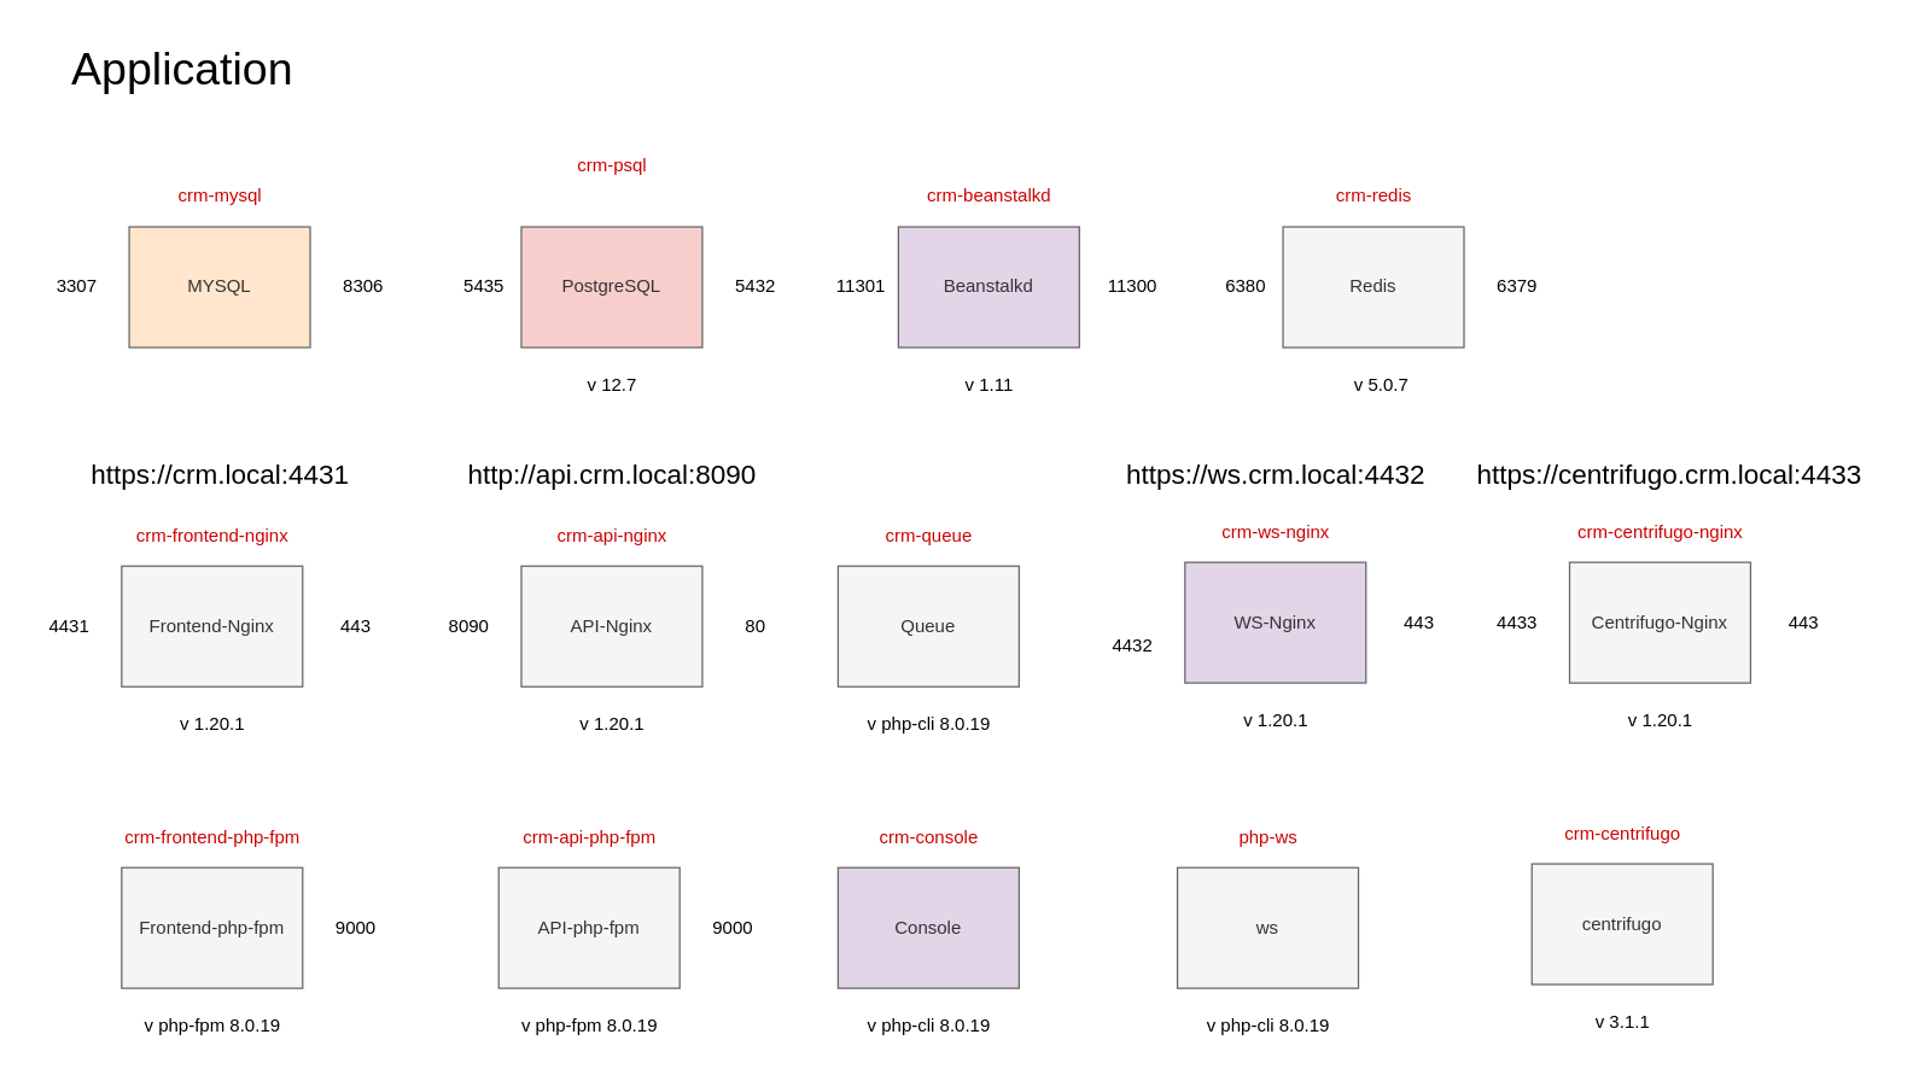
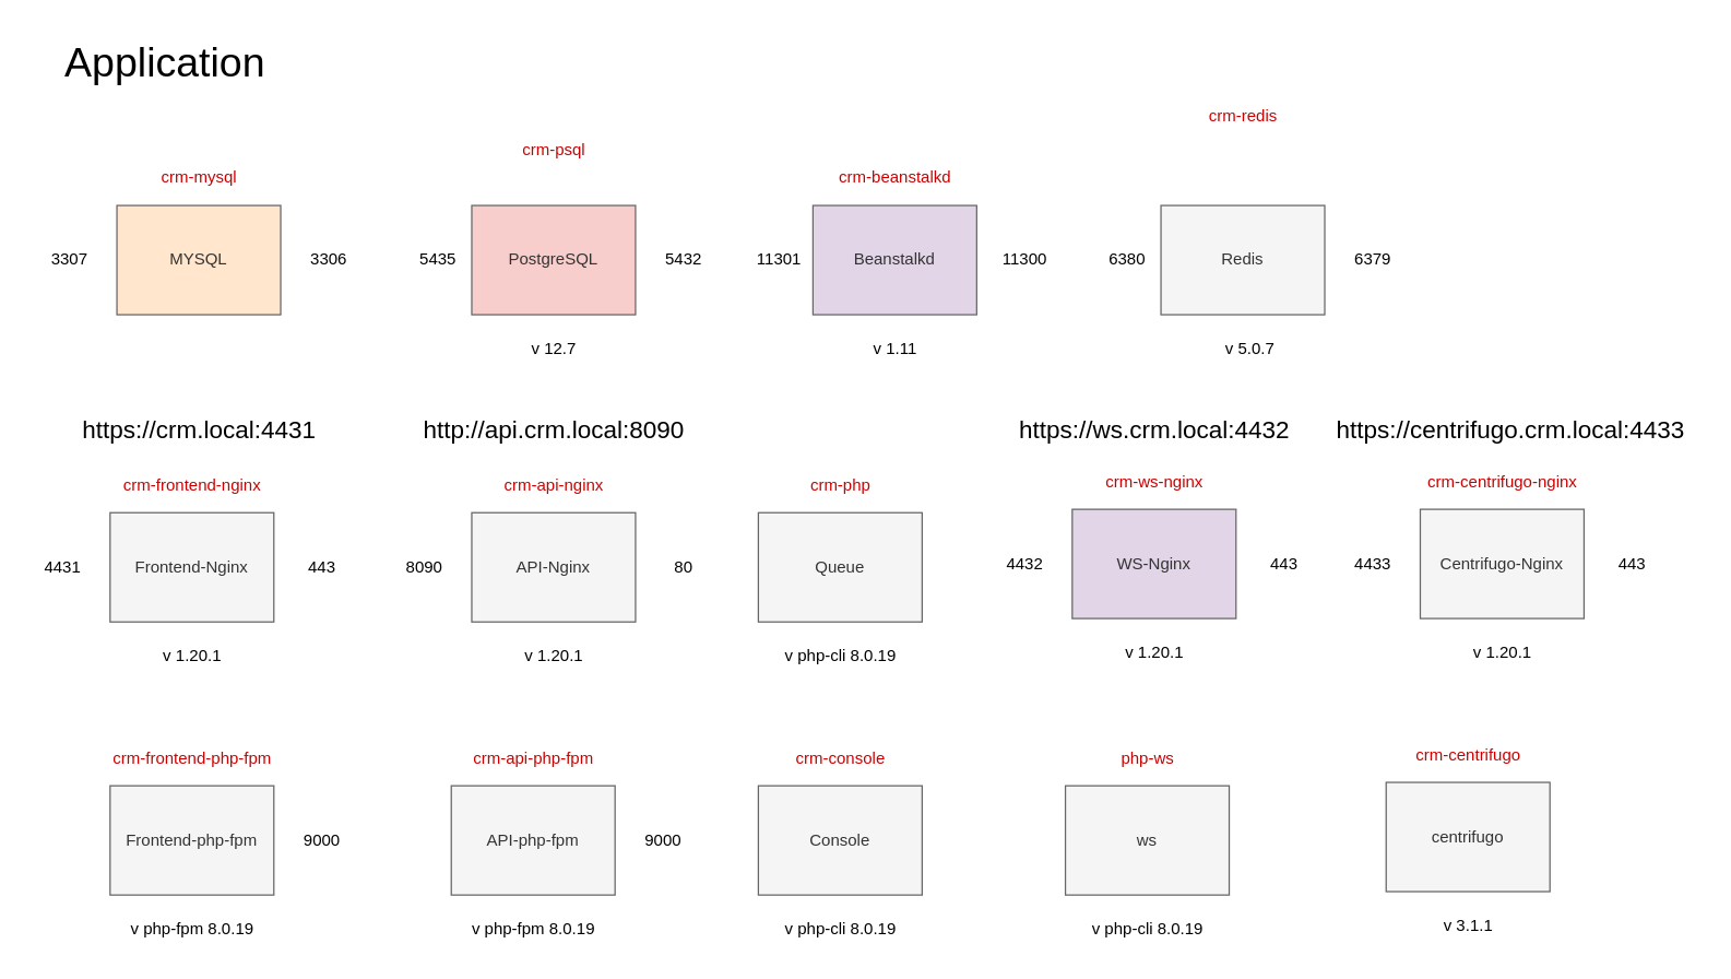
  <mxCell id="0" />
  <mxCell id="1" parent="0" />
  <mxCell id="2" value="MYSQL" style="rounded=0;whiteSpace=wrap;html=1;fillColor=#ffe6cc;fontColor=#333333;strokeColor=#666666;" vertex="1" parent="1"><mxGeometry x="85" y="150" width="120" height="80" as="geometry" /></mxCell>
  <mxCell id="3" value="3307" style="text;html=1;align=center;verticalAlign=middle;resizable=0;points=[];autosize=1;strokeColor=none;fillColor=none;" vertex="1" parent="1"><mxGeometry x="25" y="175" width="50" height="30" as="geometry" /></mxCell>
- <mxCell id="4" value="8306" style="text;html=1;align=center;verticalAlign=middle;resizable=0;points=[];autosize=1;strokeColor=none;fillColor=none;" vertex="1" parent="1"><mxGeometry x="215" y="175" width="50" height="30" as="geometry" /></mxCell>
+ <mxCell id="4" value="3306" style="text;html=1;align=center;verticalAlign=middle;resizable=0;points=[];autosize=1;strokeColor=none;fillColor=none;" vertex="1" parent="1"><mxGeometry x="215" y="175" width="50" height="30" as="geometry" /></mxCell>
  <mxCell id="5" value="crm-mysql" style="text;html=1;align=center;verticalAlign=middle;resizable=0;points=[];autosize=1;strokeColor=none;fillColor=none;fontColor=#CC0000;" vertex="1" parent="1"><mxGeometry x="105" y="115" width="80" height="30" as="geometry" /></mxCell>
  <mxCell id="6" value="PostgreSQL" style="rounded=0;whiteSpace=wrap;html=1;fillColor=#f8cecc;fontColor=#333333;strokeColor=#666666;" vertex="1" parent="1"><mxGeometry x="345" y="150" width="120" height="80" as="geometry" /></mxCell>
  <mxCell id="7" value="5435" style="text;html=1;align=center;verticalAlign=middle;resizable=0;points=[];autosize=1;strokeColor=none;fillColor=none;" vertex="1" parent="1"><mxGeometry x="295" y="175" width="50" height="30" as="geometry" /></mxCell>
  <mxCell id="8" value="5432" style="text;html=1;align=center;verticalAlign=middle;resizable=0;points=[];autosize=1;strokeColor=none;fillColor=none;" vertex="1" parent="1"><mxGeometry x="475" y="175" width="50" height="30" as="geometry" /></mxCell>
  <mxCell id="9" value="crm-psql" style="text;html=1;align=center;verticalAlign=middle;resizable=0;points=[];autosize=1;strokeColor=none;fillColor=none;fontColor=#CC0000;" vertex="1" parent="1"><mxGeometry x="370" y="95" width="70" height="30" as="geometry" /></mxCell>
  <mxCell id="10" value="Beanstalkd" style="rounded=0;whiteSpace=wrap;html=1;fillColor=#e1d5e7;fontColor=#333333;strokeColor=#666666;" vertex="1" parent="1"><mxGeometry x="595" y="150" width="120" height="80" as="geometry" /></mxCell>
  <mxCell id="11" value="11301" style="text;html=1;align=center;verticalAlign=middle;resizable=0;points=[];autosize=1;strokeColor=none;fillColor=none;" vertex="1" parent="1"><mxGeometry x="540" y="175" width="60" height="30" as="geometry" /></mxCell>
  <mxCell id="12" value="11300" style="text;html=1;align=center;verticalAlign=middle;resizable=0;points=[];autosize=1;strokeColor=none;fillColor=none;" vertex="1" parent="1"><mxGeometry x="720" y="175" width="60" height="30" as="geometry" /></mxCell>
  <mxCell id="13" value="crm-beanstalkd" style="text;html=1;align=center;verticalAlign=middle;resizable=0;points=[];autosize=1;strokeColor=none;fillColor=none;fontColor=#CC0000;" vertex="1" parent="1"><mxGeometry x="600" y="115" width="110" height="30" as="geometry" /></mxCell>
  <mxCell id="14" value="Redis" style="rounded=0;whiteSpace=wrap;html=1;fillColor=#f5f5f5;fontColor=#333333;strokeColor=#666666;" vertex="1" parent="1"><mxGeometry x="850" y="150" width="120" height="80" as="geometry" /></mxCell>
  <mxCell id="15" value="6380" style="text;html=1;align=center;verticalAlign=middle;resizable=0;points=[];autosize=1;strokeColor=none;fillColor=none;" vertex="1" parent="1"><mxGeometry x="800" y="175" width="50" height="30" as="geometry" /></mxCell>
  <mxCell id="16" value="6379" style="text;html=1;align=center;verticalAlign=middle;resizable=0;points=[];autosize=1;strokeColor=none;fillColor=none;" vertex="1" parent="1"><mxGeometry x="980" y="175" width="50" height="30" as="geometry" /></mxCell>
- <mxCell id="17" value="crm-redis" style="text;html=1;align=center;verticalAlign=middle;resizable=0;points=[];autosize=1;strokeColor=none;fillColor=none;fontColor=#CC0000;" vertex="1" parent="1"><mxGeometry x="875" y="115" width="70" height="30" as="geometry" /></mxCell>
+ <mxCell id="17" value="crm-redis" style="text;html=1;align=center;verticalAlign=middle;resizable=0;points=[];autosize=1;strokeColor=none;fillColor=none;fontColor=#CC0000;" vertex="1" parent="1"><mxGeometry x="875" y="70" width="70" height="30" as="geometry" /></mxCell>
  <mxCell id="18" value="Application" style="text;html=1;align=center;verticalAlign=middle;resizable=0;points=[];autosize=1;strokeColor=none;fillColor=none;fontColor=#000000;fontSize=30;" vertex="1" parent="1"><mxGeometry x="35" y="20" width="170" height="50" as="geometry" /></mxCell>
  <mxCell id="19" value="v 12.7" style="text;html=1;align=center;verticalAlign=middle;resizable=0;points=[];autosize=1;strokeColor=none;fillColor=none;" vertex="1" parent="1"><mxGeometry x="375" y="240" width="60" height="30" as="geometry" /></mxCell>
  <mxCell id="20" value="v 1.11" style="text;html=1;align=center;verticalAlign=middle;resizable=0;points=[];autosize=1;strokeColor=none;fillColor=none;" vertex="1" parent="1"><mxGeometry x="625" y="240" width="60" height="30" as="geometry" /></mxCell>
  <mxCell id="21" value="v 5.0.7" style="text;html=1;align=center;verticalAlign=middle;resizable=0;points=[];autosize=1;strokeColor=none;fillColor=none;" vertex="1" parent="1"><mxGeometry x="885" y="240" width="60" height="30" as="geometry" /></mxCell>
  <mxCell id="22" value="Frontend-Nginx" style="rounded=0;whiteSpace=wrap;html=1;fillColor=#f5f5f5;fontColor=#333333;strokeColor=#666666;" vertex="1" parent="1"><mxGeometry x="80" y="375" width="120" height="80" as="geometry" /></mxCell>
  <mxCell id="23" value="4431" style="text;html=1;align=center;verticalAlign=middle;resizable=0;points=[];autosize=1;strokeColor=none;fillColor=none;" vertex="1" parent="1"><mxGeometry x="20" y="400" width="50" height="30" as="geometry" /></mxCell>
  <mxCell id="24" value="443" style="text;html=1;align=center;verticalAlign=middle;resizable=0;points=[];autosize=1;strokeColor=none;fillColor=none;" vertex="1" parent="1"><mxGeometry x="215" y="400" width="40" height="30" as="geometry" /></mxCell>
  <mxCell id="25" value="crm-frontend-nginx" style="text;html=1;align=center;verticalAlign=middle;resizable=0;points=[];autosize=1;strokeColor=none;fillColor=none;fontColor=#CC0000;" vertex="1" parent="1"><mxGeometry x="80" y="340" width="120" height="30" as="geometry" /></mxCell>
  <mxCell id="26" value="v 1.20.1" style="text;html=1;align=center;verticalAlign=middle;resizable=0;points=[];autosize=1;strokeColor=none;fillColor=none;" vertex="1" parent="1"><mxGeometry x="105" y="465" width="70" height="30" as="geometry" /></mxCell>
  <mxCell id="27" value="API-Nginx" style="rounded=0;whiteSpace=wrap;html=1;fillColor=#f5f5f5;fontColor=#333333;strokeColor=#666666;" vertex="1" parent="1"><mxGeometry x="345" y="375" width="120" height="80" as="geometry" /></mxCell>
  <mxCell id="28" value="8090" style="text;html=1;align=center;verticalAlign=middle;resizable=0;points=[];autosize=1;strokeColor=none;fillColor=none;" vertex="1" parent="1"><mxGeometry x="285" y="400" width="50" height="30" as="geometry" /></mxCell>
  <mxCell id="29" value="80" style="text;html=1;align=center;verticalAlign=middle;resizable=0;points=[];autosize=1;strokeColor=none;fillColor=none;" vertex="1" parent="1"><mxGeometry x="480" y="400" width="40" height="30" as="geometry" /></mxCell>
  <mxCell id="30" value="crm-api-nginx" style="text;html=1;align=center;verticalAlign=middle;resizable=0;points=[];autosize=1;strokeColor=none;fillColor=none;fontColor=#CC0000;" vertex="1" parent="1"><mxGeometry x="355" y="340" width="100" height="30" as="geometry" /></mxCell>
  <mxCell id="31" value="v 1.20.1" style="text;html=1;align=center;verticalAlign=middle;resizable=0;points=[];autosize=1;strokeColor=none;fillColor=none;" vertex="1" parent="1"><mxGeometry x="370" y="465" width="70" height="30" as="geometry" /></mxCell>
  <mxCell id="32" value="Queue" style="rounded=0;whiteSpace=wrap;html=1;fillColor=#f5f5f5;fontColor=#333333;strokeColor=#666666;" vertex="1" parent="1"><mxGeometry x="555" y="375" width="120" height="80" as="geometry" /></mxCell>
- <mxCell id="33" value="crm-queue" style="text;html=1;align=center;verticalAlign=middle;resizable=0;points=[];autosize=1;strokeColor=none;fillColor=none;fontColor=#CC0000;" vertex="1" parent="1"><mxGeometry x="575" y="340" width="80" height="30" as="geometry" /></mxCell>
+ <mxCell id="33" value="crm-php" style="text;html=1;align=center;verticalAlign=middle;resizable=0;points=[];autosize=1;strokeColor=none;fillColor=none;fontColor=#CC0000;" vertex="1" parent="1"><mxGeometry x="575" y="340" width="80" height="30" as="geometry" /></mxCell>
  <mxCell id="34" value="v php-cli 8.0.19" style="text;html=1;align=center;verticalAlign=middle;resizable=0;points=[];autosize=1;strokeColor=none;fillColor=none;" vertex="1" parent="1"><mxGeometry x="565" y="465" width="100" height="30" as="geometry" /></mxCell>
  <mxCell id="35" value="WS-Nginx" style="rounded=0;whiteSpace=wrap;html=1;fillColor=#e1d5e7;fontColor=#333333;strokeColor=#666666;" vertex="1" parent="1"><mxGeometry x="785" y="372.5" width="120" height="80" as="geometry" /></mxCell>
- <mxCell id="36" value="4432" style="text;html=1;align=center;verticalAlign=middle;resizable=0;points=[];autosize=1;strokeColor=none;fillColor=none;" vertex="1" parent="1"><mxGeometry x="725" y="412.5" width="50" height="30" as="geometry" /></mxCell>
+ <mxCell id="36" value="4432" style="text;html=1;align=center;verticalAlign=middle;resizable=0;points=[];autosize=1;strokeColor=none;fillColor=none;" vertex="1" parent="1"><mxGeometry x="725" y="397.5" width="50" height="30" as="geometry" /></mxCell>
  <mxCell id="37" value="443" style="text;html=1;align=center;verticalAlign=middle;resizable=0;points=[];autosize=1;strokeColor=none;fillColor=none;" vertex="1" parent="1"><mxGeometry x="920" y="397.5" width="40" height="30" as="geometry" /></mxCell>
  <mxCell id="38" value="crm-ws-nginx" style="text;html=1;align=center;verticalAlign=middle;resizable=0;points=[];autosize=1;strokeColor=none;fillColor=none;fontColor=#CC0000;" vertex="1" parent="1"><mxGeometry x="800" y="337.5" width="90" height="30" as="geometry" /></mxCell>
  <mxCell id="39" value="v 1.20.1" style="text;html=1;align=center;verticalAlign=middle;resizable=0;points=[];autosize=1;strokeColor=none;fillColor=none;" vertex="1" parent="1"><mxGeometry x="810" y="462.5" width="70" height="30" as="geometry" /></mxCell>
  <mxCell id="40" value="Centrifugo-Nginx" style="rounded=0;whiteSpace=wrap;html=1;fillColor=#f5f5f5;fontColor=#333333;strokeColor=#666666;" vertex="1" parent="1"><mxGeometry x="1040" y="372.5" width="120" height="80" as="geometry" /></mxCell>
  <mxCell id="41" value="4433" style="text;html=1;align=center;verticalAlign=middle;resizable=0;points=[];autosize=1;strokeColor=none;fillColor=none;" vertex="1" parent="1"><mxGeometry x="980" y="397.5" width="50" height="30" as="geometry" /></mxCell>
  <mxCell id="42" value="443" style="text;html=1;align=center;verticalAlign=middle;resizable=0;points=[];autosize=1;strokeColor=none;fillColor=none;" vertex="1" parent="1"><mxGeometry x="1175" y="397.5" width="40" height="30" as="geometry" /></mxCell>
  <mxCell id="43" value="crm-centrifugo-nginx" style="text;html=1;align=center;verticalAlign=middle;resizable=0;points=[];autosize=1;strokeColor=none;fillColor=none;fontColor=#CC0000;" vertex="1" parent="1"><mxGeometry x="1035" y="337.5" width="130" height="30" as="geometry" /></mxCell>
  <mxCell id="44" value="v 1.20.1" style="text;html=1;align=center;verticalAlign=middle;resizable=0;points=[];autosize=1;strokeColor=none;fillColor=none;" vertex="1" parent="1"><mxGeometry x="1065" y="462.5" width="70" height="30" as="geometry" /></mxCell>
  <mxCell id="45" value="&lt;font style=&quot;font-size: 18px;&quot;&gt;https://crm.local:4431&lt;/font&gt;" style="text;html=1;align=center;verticalAlign=middle;resizable=0;points=[];autosize=1;strokeColor=none;fillColor=none;fontSize=30;fontColor=#000000;" vertex="1" parent="1"><mxGeometry x="50" y="285" width="190" height="50" as="geometry" /></mxCell>
  <mxCell id="46" value="&lt;font style=&quot;font-size: 18px;&quot;&gt;http://api.crm.local:8090&lt;/font&gt;" style="text;html=1;align=center;verticalAlign=middle;resizable=0;points=[];autosize=1;strokeColor=none;fillColor=none;fontSize=30;fontColor=#000000;" vertex="1" parent="1"><mxGeometry x="300" y="285" width="210" height="50" as="geometry" /></mxCell>
  <mxCell id="47" value="&lt;font style=&quot;font-size: 18px;&quot;&gt;https://ws.crm.local:4432&lt;/font&gt;" style="text;html=1;align=center;verticalAlign=middle;resizable=0;points=[];autosize=1;strokeColor=none;fillColor=none;fontSize=30;fontColor=#000000;" vertex="1" parent="1"><mxGeometry x="735" y="285" width="220" height="50" as="geometry" /></mxCell>
  <mxCell id="48" value="&lt;font style=&quot;font-size: 18px;&quot;&gt;https://centrifugo.crm.local:4433&lt;/font&gt;" style="text;html=1;align=center;verticalAlign=middle;resizable=0;points=[];autosize=1;strokeColor=none;fillColor=none;fontSize=30;fontColor=#000000;" vertex="1" parent="1"><mxGeometry x="966" y="285" width="280" height="50" as="geometry" /></mxCell>
  <mxCell id="49" value="Frontend-php-fpm" style="rounded=0;whiteSpace=wrap;html=1;fillColor=#f5f5f5;fontColor=#333333;strokeColor=#666666;" vertex="1" parent="1"><mxGeometry x="80" y="575" width="120" height="80" as="geometry" /></mxCell>
  <mxCell id="50" value="9000" style="text;html=1;align=center;verticalAlign=middle;resizable=0;points=[];autosize=1;strokeColor=none;fillColor=none;" vertex="1" parent="1"><mxGeometry x="210" y="600" width="50" height="30" as="geometry" /></mxCell>
  <mxCell id="51" value="crm-frontend-php-fpm" style="text;html=1;align=center;verticalAlign=middle;resizable=0;points=[];autosize=1;strokeColor=none;fillColor=none;fontColor=#CC0000;" vertex="1" parent="1"><mxGeometry x="70" y="540" width="140" height="30" as="geometry" /></mxCell>
  <mxCell id="52" value="v php-fpm&amp;nbsp;8.0.19" style="text;html=1;align=center;verticalAlign=middle;resizable=0;points=[];autosize=1;strokeColor=none;fillColor=none;" vertex="1" parent="1"><mxGeometry x="85" y="665" width="110" height="30" as="geometry" /></mxCell>
  <mxCell id="53" value="API-php-fpm" style="rounded=0;whiteSpace=wrap;html=1;fillColor=#f5f5f5;fontColor=#333333;strokeColor=#666666;" vertex="1" parent="1"><mxGeometry x="330" y="575" width="120" height="80" as="geometry" /></mxCell>
  <mxCell id="54" value="9000" style="text;html=1;align=center;verticalAlign=middle;resizable=0;points=[];autosize=1;strokeColor=none;fillColor=none;" vertex="1" parent="1"><mxGeometry x="460" y="600" width="50" height="30" as="geometry" /></mxCell>
  <mxCell id="55" value="crm-api-php-fpm" style="text;html=1;align=center;verticalAlign=middle;resizable=0;points=[];autosize=1;strokeColor=none;fillColor=none;fontColor=#CC0000;" vertex="1" parent="1"><mxGeometry x="335" y="540" width="110" height="30" as="geometry" /></mxCell>
  <mxCell id="56" value="v php-fpm&amp;nbsp;8.0.19" style="text;html=1;align=center;verticalAlign=middle;resizable=0;points=[];autosize=1;strokeColor=none;fillColor=none;" vertex="1" parent="1"><mxGeometry x="335" y="665" width="110" height="30" as="geometry" /></mxCell>
- <mxCell id="57" value="Console" style="rounded=0;whiteSpace=wrap;html=1;fillColor=#e1d5e7;fontColor=#333333;strokeColor=#666666;" vertex="1" parent="1"><mxGeometry x="555" y="575" width="120" height="80" as="geometry" /></mxCell>
+ <mxCell id="57" value="Console" style="rounded=0;whiteSpace=wrap;html=1;fillColor=#f5f5f5;fontColor=#333333;strokeColor=#666666;" vertex="1" parent="1"><mxGeometry x="555" y="575" width="120" height="80" as="geometry" /></mxCell>
  <mxCell id="58" value="crm-console" style="text;html=1;align=center;verticalAlign=middle;resizable=0;points=[];autosize=1;strokeColor=none;fillColor=none;fontColor=#CC0000;" vertex="1" parent="1"><mxGeometry x="570" y="540" width="90" height="30" as="geometry" /></mxCell>
  <mxCell id="59" value="v php-cli 8.0.19" style="text;html=1;align=center;verticalAlign=middle;resizable=0;points=[];autosize=1;strokeColor=none;fillColor=none;" vertex="1" parent="1"><mxGeometry x="565" y="665" width="100" height="30" as="geometry" /></mxCell>
  <mxCell id="60" value="ws" style="rounded=0;whiteSpace=wrap;html=1;fillColor=#f5f5f5;fontColor=#333333;strokeColor=#666666;" vertex="1" parent="1"><mxGeometry x="780" y="575" width="120" height="80" as="geometry" /></mxCell>
  <mxCell id="61" value="php-ws" style="text;html=1;align=center;verticalAlign=middle;resizable=0;points=[];autosize=1;strokeColor=none;fillColor=none;fontColor=#CC0000;" vertex="1" parent="1"><mxGeometry x="810" y="540" width="60" height="30" as="geometry" /></mxCell>
  <mxCell id="62" value="v php-cli 8.0.19" style="text;html=1;align=center;verticalAlign=middle;resizable=0;points=[];autosize=1;strokeColor=none;fillColor=none;" vertex="1" parent="1"><mxGeometry x="790" y="665" width="100" height="30" as="geometry" /></mxCell>
  <mxCell id="63" value="centrifugo" style="rounded=0;whiteSpace=wrap;html=1;fillColor=#f5f5f5;fontColor=#333333;strokeColor=#666666;" vertex="1" parent="1"><mxGeometry x="1015" y="572.5" width="120" height="80" as="geometry" /></mxCell>
  <mxCell id="64" value="crm-centrifugo" style="text;html=1;align=center;verticalAlign=middle;resizable=0;points=[];autosize=1;strokeColor=none;fillColor=none;fontColor=#CC0000;" vertex="1" parent="1"><mxGeometry x="1025" y="537.5" width="100" height="30" as="geometry" /></mxCell>
  <mxCell id="65" value="v 3.1.1" style="text;html=1;align=center;verticalAlign=middle;resizable=0;points=[];autosize=1;strokeColor=none;fillColor=none;" vertex="1" parent="1"><mxGeometry x="1045" y="662.5" width="60" height="30" as="geometry" /></mxCell>
